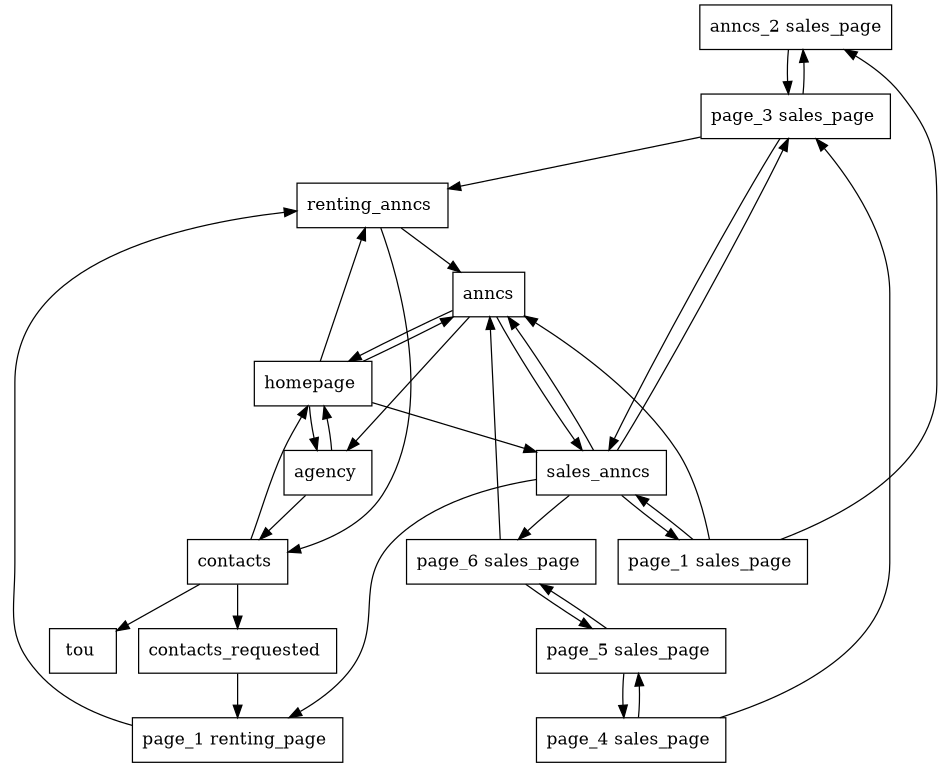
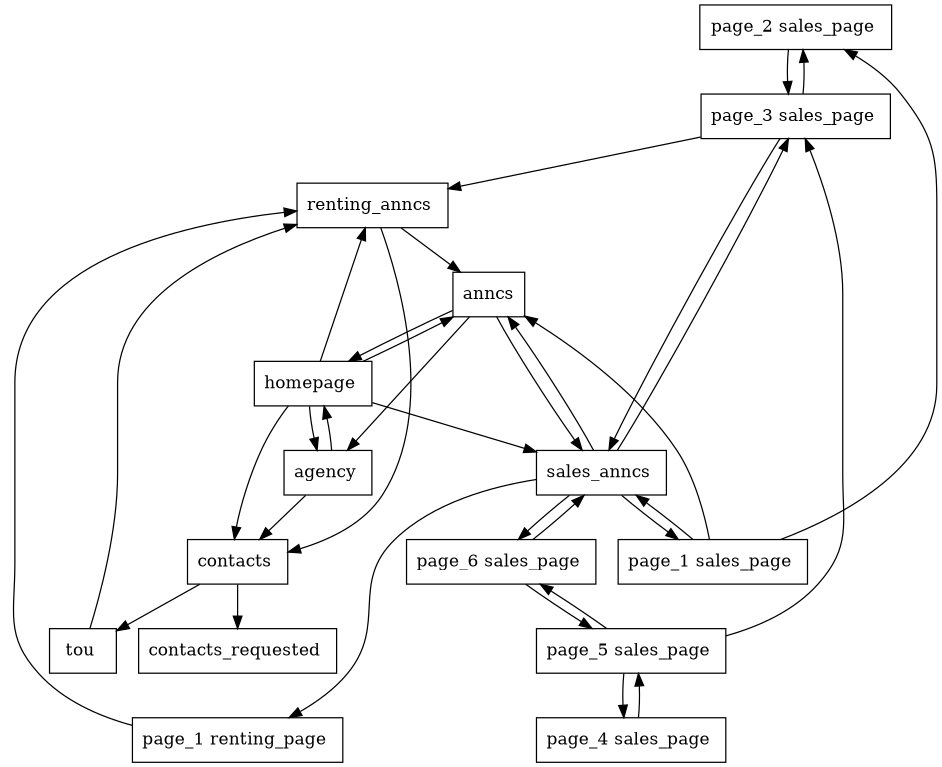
  digraph {
    node [shape=box]
-   n1 [label="anncs_2 sales_page"]
+   n1 [label="page_2 sales_page "]
    n2 [label="page_3 sales_page "]
    n3 [label="page_1 sales_page "]
    n4 [label=anncs]
    n5 [label="sales_anncs "]
    n6 [label="renting_anncs "]
    n7 [label="contacts_requested "]
    n8 [label="page_1 renting_page "]
    n9 [label="contacts "]
    n10 [label="homepage "]
    n11 [label="agency "]
    n12 [label="tou "]
    n13 [label="page_6 sales_page "]
    n14 [label="page_5 sales_page "]
    n15 [label="page_4 sales_page "]
    n1 -> n2
    n2 -> n1
    n2 -> n5
    n2 -> n6
    n3 -> n1
    n3 -> n4
    n3 -> n5
    n4 -> n5
    n4 -> n10
    n4 -> n11
    n5 -> n2
    n5 -> n3
    n5 -> n4
    n5 -> n8
    n5 -> n13
    n6 -> n4
    n6 -> n9
-   n7 -> n8
    n8 -> n6
    n9 -> n7
-   n9 -> n10
+   n10 -> n9
    n9 -> n12
    n10 -> n4
    n10 -> n5
    n10 -> n6
    n10 -> n11
    n11 -> n9
    n11 -> n10
-   n13 -> n4
+   n12 -> n6
+   n13 -> n5
    n13 -> n14
    n14 -> n13
    n14 -> n15
-   n15 -> n2
+   n14 -> n2
    n15 -> n14
  }
